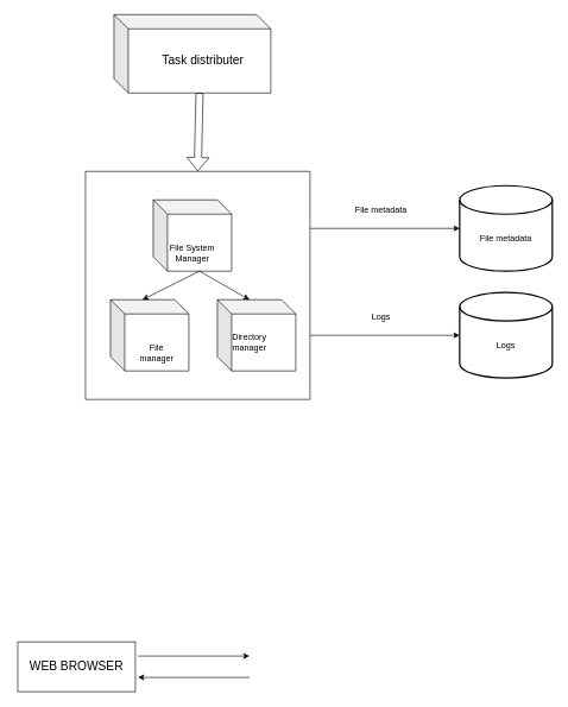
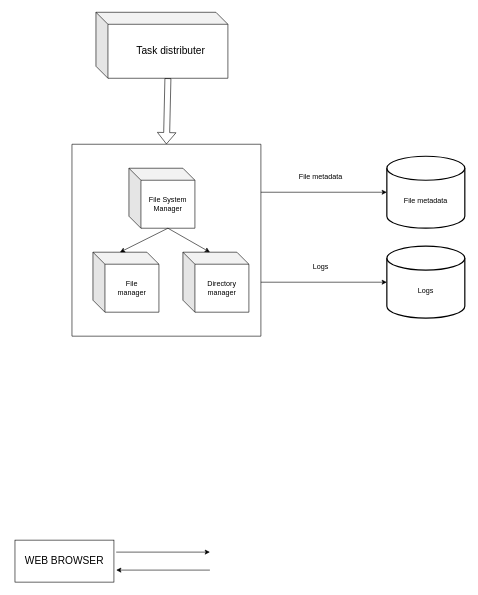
  <mxCell id="0" />
  <mxCell id="1" parent="0" />
  <mxCell id="2" value="" style="shape=cube;whiteSpace=wrap;html=1;boundedLbl=1;backgroundOutline=1;darkOpacity=0.05;darkOpacity2=0.1;movable=1;resizable=1;rotatable=1;deletable=1;editable=1;locked=0;connectable=1;" parent="1" vertex="1"><mxGeometry x="214" y="280" width="110" height="100" as="geometry" /></mxCell>
- <mxCell id="3" value="File System Manager" style="text;html=1;strokeColor=none;fillColor=none;align=center;verticalAlign=middle;whiteSpace=wrap;rounded=0;" parent="1" vertex="1"><mxGeometry x="234" y="335" width="70" height="40" as="geometry" /></mxCell>
+ <mxCell id="3" value="File System Manager" style="text;html=1;strokeColor=none;fillColor=none;align=center;verticalAlign=middle;whiteSpace=wrap;rounded=0;" parent="1" vertex="1"><mxGeometry x="244" y="320" width="70" height="40" as="geometry" /></mxCell>
  <mxCell id="4" value="" style="shape=cube;whiteSpace=wrap;html=1;boundedLbl=1;backgroundOutline=1;darkOpacity=0.05;darkOpacity2=0.1;movable=1;resizable=1;rotatable=1;deletable=1;editable=1;locked=0;connectable=1;" parent="1" vertex="1"><mxGeometry x="304" y="420" width="110" height="100" as="geometry" /></mxCell>
- <mxCell id="5" value="Directory manager" style="text;html=1;strokeColor=none;fillColor=none;align=center;verticalAlign=middle;whiteSpace=wrap;rounded=0;" parent="1" vertex="1"><mxGeometry x="324" y="460" width="50" height="40" as="geometry" /></mxCell>
+ <mxCell id="5" value="Directory manager" style="text;html=1;strokeColor=none;fillColor=none;align=center;verticalAlign=middle;whiteSpace=wrap;rounded=0;" parent="1" vertex="1"><mxGeometry x="344" y="460" width="50" height="40" as="geometry" /></mxCell>
  <mxCell id="6" value="" style="shape=cube;whiteSpace=wrap;html=1;boundedLbl=1;backgroundOutline=1;darkOpacity=0.05;darkOpacity2=0.1;movable=1;resizable=1;rotatable=1;deletable=1;editable=1;locked=0;connectable=1;" parent="1" vertex="1"><mxGeometry x="154" y="420" width="110" height="100" as="geometry" /></mxCell>
- <mxCell id="7" value="File manager" style="text;html=1;strokeColor=none;fillColor=none;align=center;verticalAlign=middle;whiteSpace=wrap;rounded=0;" parent="1" vertex="1"><mxGeometry x="194" y="475" width="50" height="40" as="geometry" /></mxCell>
+ <mxCell id="7" value="File manager" style="text;html=1;strokeColor=none;fillColor=none;align=center;verticalAlign=middle;whiteSpace=wrap;rounded=0;" parent="1" vertex="1"><mxGeometry x="194" y="460" width="50" height="40" as="geometry" /></mxCell>
  <mxCell id="8" value="" style="endArrow=classic;html=1;rounded=0;exitX=0;exitY=0;exitDx=65;exitDy=100;exitPerimeter=0;entryX=0;entryY=0;entryDx=45;entryDy=0;entryPerimeter=0;" parent="1" source="2" target="6" edge="1"><mxGeometry width="50" height="50" relative="1" as="geometry"><mxPoint x="234" y="400" as="sourcePoint" /><mxPoint x="284" y="350" as="targetPoint" /></mxGeometry></mxCell>
  <mxCell id="9" value="" style="endArrow=classic;html=1;rounded=0;exitX=0;exitY=0;exitDx=65;exitDy=100;exitPerimeter=0;entryX=0;entryY=0;entryDx=45;entryDy=0;entryPerimeter=0;" parent="1" source="2" target="4" edge="1"><mxGeometry width="50" height="50" relative="1" as="geometry"><mxPoint x="234" y="400" as="sourcePoint" /><mxPoint x="284" y="350" as="targetPoint" /></mxGeometry></mxCell>
  <mxCell id="10" value="" style="shape=cube;whiteSpace=wrap;html=1;boundedLbl=1;backgroundOutline=1;darkOpacity=0.05;darkOpacity2=0.1;movable=1;resizable=1;rotatable=1;deletable=1;editable=1;locked=0;connectable=1;" parent="1" vertex="1"><mxGeometry x="159" y="20" width="220" height="110" as="geometry" /></mxCell>
  <mxCell id="11" value="&lt;font style=&quot;font-size: 17px;&quot;&gt;Task distributer&lt;/font&gt;" style="text;html=1;strokeColor=none;fillColor=none;align=center;verticalAlign=middle;whiteSpace=wrap;rounded=0;" parent="1" vertex="1"><mxGeometry x="209" y="60" width="150" height="50" as="geometry" /></mxCell>
  <mxCell id="12" value="" style="swimlane;startSize=0;" parent="1" vertex="1"><mxGeometry x="119" y="240" width="315" height="320" as="geometry" /></mxCell>
  <mxCell id="13" value="" style="strokeWidth=2;html=1;shape=mxgraph.flowchart.database;whiteSpace=wrap;" parent="1" vertex="1"><mxGeometry x="644" y="260" width="130" height="120" as="geometry" /></mxCell>
  <mxCell id="14" value="File metadata" style="text;html=1;strokeColor=none;fillColor=none;align=center;verticalAlign=middle;whiteSpace=wrap;rounded=0;" parent="1" vertex="1"><mxGeometry x="659" y="310" width="100" height="50" as="geometry" /></mxCell>
  <mxCell id="15" value="" style="endArrow=classic;html=1;rounded=0;exitX=1;exitY=0.25;exitDx=0;exitDy=0;entryX=0;entryY=0.5;entryDx=0;entryDy=0;entryPerimeter=0;" parent="1" source="12" target="13" edge="1"><mxGeometry width="50" height="50" relative="1" as="geometry"><mxPoint x="504" y="310" as="sourcePoint" /><mxPoint x="554" y="260" as="targetPoint" /></mxGeometry></mxCell>
  <mxCell id="16" value="File metadata" style="text;html=1;strokeColor=none;fillColor=none;align=center;verticalAlign=middle;whiteSpace=wrap;rounded=0;" parent="1" vertex="1"><mxGeometry x="464" y="280" width="140" height="30" as="geometry" /></mxCell>
  <mxCell id="17" value="" style="strokeWidth=2;html=1;shape=mxgraph.flowchart.database;whiteSpace=wrap;" parent="1" vertex="1"><mxGeometry x="644" y="410" width="130" height="120" as="geometry" /></mxCell>
  <mxCell id="18" value="Logs" style="text;html=1;strokeColor=none;fillColor=none;align=center;verticalAlign=middle;whiteSpace=wrap;rounded=0;" parent="1" vertex="1"><mxGeometry x="659" y="460" width="100" height="50" as="geometry" /></mxCell>
  <mxCell id="19" value="" style="endArrow=classic;html=1;rounded=0;exitX=1;exitY=0.25;exitDx=0;exitDy=0;entryX=0;entryY=0.5;entryDx=0;entryDy=0;entryPerimeter=0;" parent="1" target="17" edge="1"><mxGeometry width="50" height="50" relative="1" as="geometry"><mxPoint x="434" y="470" as="sourcePoint" /><mxPoint x="554" y="410" as="targetPoint" /></mxGeometry></mxCell>
  <mxCell id="20" value="Logs" style="text;html=1;strokeColor=none;fillColor=none;align=center;verticalAlign=middle;whiteSpace=wrap;rounded=0;" parent="1" vertex="1"><mxGeometry x="464" y="430" width="140" height="30" as="geometry" /></mxCell>
  <mxCell id="21" value="" style="shape=flexArrow;endArrow=classic;html=1;rounded=0;exitX=0;exitY=0;exitDx=120;exitDy=110;exitPerimeter=0;entryX=0.5;entryY=0;entryDx=0;entryDy=0;" parent="1" source="10" target="12" edge="1"><mxGeometry width="50" height="50" relative="1" as="geometry"><mxPoint x="494" y="370" as="sourcePoint" /><mxPoint x="544" y="320" as="targetPoint" /></mxGeometry></mxCell>
  <mxCell id="22" value="" style="rounded=0;whiteSpace=wrap;html=1;" vertex="1" parent="1"><mxGeometry x="24" y="900" width="165" height="70" as="geometry" /></mxCell>
  <mxCell id="23" value="&lt;font style=&quot;font-size: 17px;&quot;&gt;WEB BROWSER&lt;/font&gt;" style="text;html=1;strokeColor=none;fillColor=none;align=center;verticalAlign=middle;whiteSpace=wrap;rounded=0;" vertex="1" parent="1"><mxGeometry x="20.25" y="905" width="172.5" height="60" as="geometry" /></mxCell>
  <mxCell id="24" value="" style="endArrow=classic;html=1;rounded=0;exitX=1;exitY=0.25;exitDx=0;exitDy=0;" edge="1" parent="1" source="23"><mxGeometry width="50" height="50" relative="1" as="geometry"><mxPoint x="399" y="960" as="sourcePoint" /><mxPoint x="349" y="920" as="targetPoint" /></mxGeometry></mxCell>
  <mxCell id="25" value="" style="endArrow=classic;html=1;rounded=0;entryX=1;entryY=0.75;entryDx=0;entryDy=0;" edge="1" parent="1" target="23"><mxGeometry width="50" height="50" relative="1" as="geometry"><mxPoint x="349" y="950" as="sourcePoint" /><mxPoint x="449" y="910" as="targetPoint" /></mxGeometry></mxCell>
